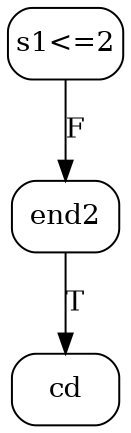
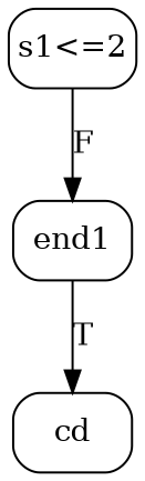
  digraph {
    node [margin="0.05,0.05" shape=box style=rounded]
    n1 [label=cd]
-   n2 [label=end2]
+   n2 [label=end1]
    n3 [label="s1<=2"]
    n2 -> n1 [label=T]
    n3 -> n2 [label=F]
  }
